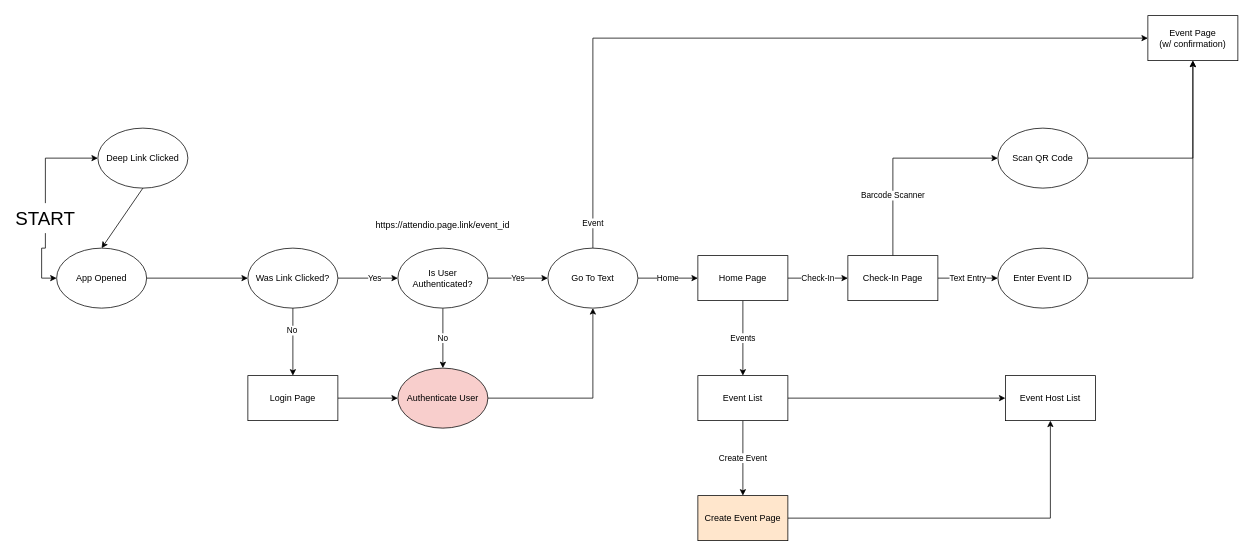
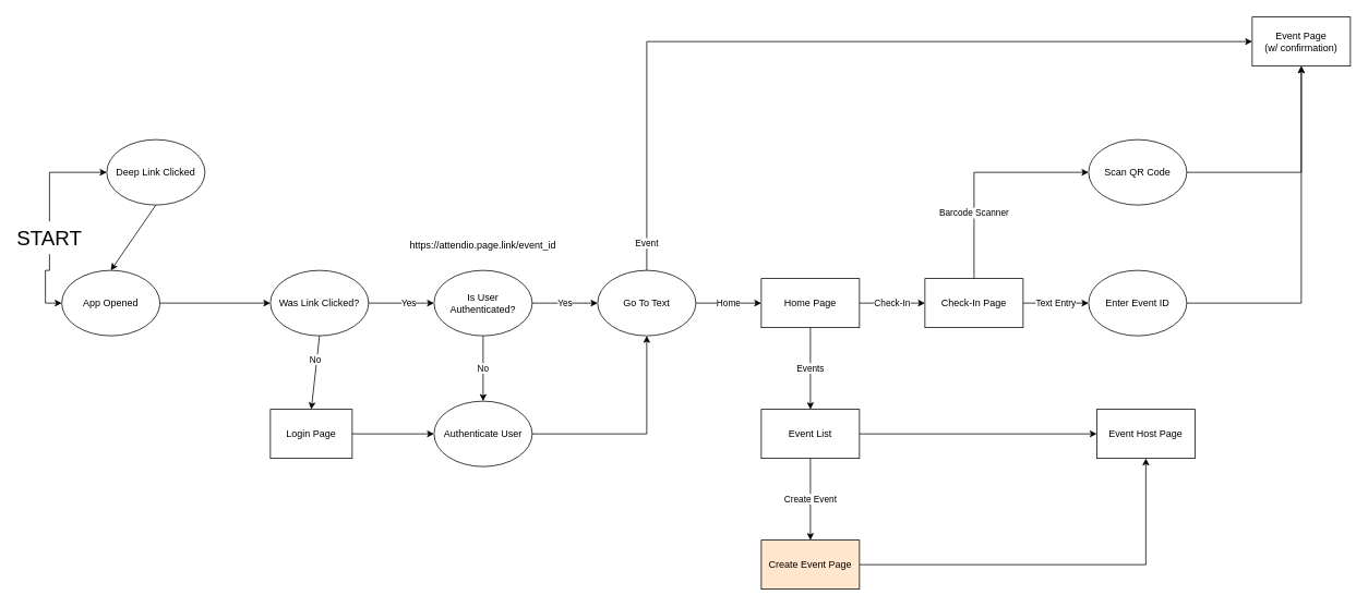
  <mxCell id="0" />
  <mxCell id="1" parent="0" />
  <mxCell id="2" value="" style="edgeStyle=orthogonalEdgeStyle;rounded=0;orthogonalLoop=1;jettySize=auto;html=1;" parent="1" source="3" target="23" edge="1"><mxGeometry relative="1" as="geometry" /></mxCell>
- <mxCell id="3" value="Login Page" style="rounded=0;whiteSpace=wrap;html=1;" parent="1" vertex="1"><mxGeometry x="330" y="500" width="120" height="60" as="geometry" /></mxCell>
+ <mxCell id="3" value="Login Page" style="rounded=0;whiteSpace=wrap;html=1;" parent="1" vertex="1"><mxGeometry x="330" y="500" width="100" height="60" as="geometry" /></mxCell>
  <mxCell id="4" value="Events" style="edgeStyle=orthogonalEdgeStyle;rounded=0;orthogonalLoop=1;jettySize=auto;html=1;" edge="1" parent="1" source="6" target="32"><mxGeometry relative="1" as="geometry" /></mxCell>
  <mxCell id="5" value="Check-In" style="edgeStyle=orthogonalEdgeStyle;rounded=0;orthogonalLoop=1;jettySize=auto;html=1;" edge="1" parent="1" source="6" target="38"><mxGeometry relative="1" as="geometry" /></mxCell>
  <mxCell id="6" value="Home Page" style="rounded=0;whiteSpace=wrap;html=1;" parent="1" vertex="1"><mxGeometry x="930" y="340" width="120" height="60" as="geometry" /></mxCell>
- <mxCell id="7" value="Event Host List" style="rounded=0;whiteSpace=wrap;html=1;" parent="1" vertex="1"><mxGeometry x="1340" y="500" width="120" height="60" as="geometry" /></mxCell>
+ <mxCell id="7" value="Event Host Page" style="rounded=0;whiteSpace=wrap;html=1;" parent="1" vertex="1"><mxGeometry x="1340" y="500" width="120" height="60" as="geometry" /></mxCell>
  <mxCell id="8" value="Deep Link Clicked" style="ellipse;whiteSpace=wrap;html=1;fillColor=#FFFFFF;" parent="1" vertex="1"><mxGeometry x="130" y="170" width="120" height="80" as="geometry" /></mxCell>
  <mxCell id="9" value="App Opened" style="ellipse;whiteSpace=wrap;html=1;fillColor=#FFFFFF;" parent="1" vertex="1"><mxGeometry x="75" y="330" width="120" height="80" as="geometry" /></mxCell>
  <mxCell id="10" value="No" style="edgeStyle=orthogonalEdgeStyle;rounded=0;orthogonalLoop=1;jettySize=auto;html=1;" parent="1" source="12" target="23" edge="1"><mxGeometry relative="1" as="geometry" /></mxCell>
  <mxCell id="11" value="Yes" style="edgeStyle=orthogonalEdgeStyle;rounded=0;orthogonalLoop=1;jettySize=auto;html=1;" parent="1" source="12" target="26" edge="1"><mxGeometry relative="1" as="geometry" /></mxCell>
  <mxCell id="12" value="Is User Authenticated?" style="ellipse;whiteSpace=wrap;html=1;" parent="1" vertex="1"><mxGeometry x="530" y="330" width="120" height="80" as="geometry" /></mxCell>
  <mxCell id="13" value="Yes" style="edgeStyle=orthogonalEdgeStyle;rounded=0;orthogonalLoop=1;jettySize=auto;html=1;" parent="1" source="14" target="12" edge="1"><mxGeometry x="0.231" relative="1" as="geometry"><mxPoint as="offset" /></mxGeometry></mxCell>
  <mxCell id="14" value="Was Link Clicked?" style="ellipse;whiteSpace=wrap;html=1;" parent="1" vertex="1"><mxGeometry x="330" y="330" width="120" height="80" as="geometry" /></mxCell>
  <mxCell id="15" value="" style="endArrow=classic;html=1;exitX=0.5;exitY=1;exitDx=0;exitDy=0;entryX=0.5;entryY=0;entryDx=0;entryDy=0;fillColor=#66FFB3;" parent="1" source="8" target="9" edge="1"><mxGeometry width="50" height="50" relative="1" as="geometry"><mxPoint x="490" y="570" as="sourcePoint" /><mxPoint x="540" y="520" as="targetPoint" /></mxGeometry></mxCell>
  <mxCell id="16" value="" style="endArrow=classic;html=1;exitX=1;exitY=0.5;exitDx=0;exitDy=0;entryX=0;entryY=0.5;entryDx=0;entryDy=0;" parent="1" source="9" target="14" edge="1"><mxGeometry width="50" height="50" relative="1" as="geometry"><mxPoint x="490" y="570" as="sourcePoint" /><mxPoint x="540" y="520" as="targetPoint" /></mxGeometry></mxCell>
  <mxCell id="17" value="" style="endArrow=classic;html=1;exitX=0.5;exitY=1;exitDx=0;exitDy=0;entryX=0.5;entryY=0;entryDx=0;entryDy=0;" parent="1" source="14" target="3" edge="1"><mxGeometry width="50" height="50" relative="1" as="geometry"><mxPoint x="490" y="570" as="sourcePoint" /><mxPoint x="540" y="520" as="targetPoint" /></mxGeometry></mxCell>
  <mxCell id="18" value="No" style="edgeLabel;html=1;align=center;verticalAlign=middle;resizable=0;points=[];" parent="17" vertex="1" connectable="0"><mxGeometry x="-0.35" y="-2" relative="1" as="geometry"><mxPoint as="offset" /></mxGeometry></mxCell>
  <mxCell id="19" value="" style="edgeStyle=orthogonalEdgeStyle;rounded=0;orthogonalLoop=1;jettySize=auto;html=1;" parent="1" source="20" target="7" edge="1"><mxGeometry relative="1" as="geometry" /></mxCell>
  <mxCell id="20" value="Create Event Page" style="rounded=0;whiteSpace=wrap;html=1;fillColor=#ffe6cc;" parent="1" vertex="1"><mxGeometry x="930" y="660" width="120" height="60" as="geometry" /></mxCell>
  <mxCell id="21" value="https://attendio.page.link/event_id" style="text;html=1;strokeColor=none;fillColor=none;align=center;verticalAlign=middle;whiteSpace=wrap;rounded=0;" parent="1" vertex="1"><mxGeometry x="450" y="290" width="280" height="20" as="geometry" /></mxCell>
  <mxCell id="22" value="" style="edgeStyle=orthogonalEdgeStyle;rounded=0;orthogonalLoop=1;jettySize=auto;html=1;" parent="1" source="23" target="26" edge="1"><mxGeometry relative="1" as="geometry" /></mxCell>
- <mxCell id="23" value="Authenticate User" style="ellipse;whiteSpace=wrap;html=1;fillColor=#f8cecc;" parent="1" vertex="1"><mxGeometry x="530" y="490" width="120" height="80" as="geometry" /></mxCell>
+ <mxCell id="23" value="Authenticate User" style="ellipse;whiteSpace=wrap;html=1;" parent="1" vertex="1"><mxGeometry x="530" y="490" width="120" height="80" as="geometry" /></mxCell>
  <mxCell id="24" value="Home" style="edgeStyle=orthogonalEdgeStyle;rounded=0;orthogonalLoop=1;jettySize=auto;html=1;" parent="1" source="26" target="6" edge="1"><mxGeometry relative="1" as="geometry" /></mxCell>
  <mxCell id="25" value="Event" style="edgeStyle=orthogonalEdgeStyle;rounded=0;orthogonalLoop=1;jettySize=auto;html=1;" edge="1" parent="1" source="26" target="33"><mxGeometry x="-0.936" relative="1" as="geometry"><Array as="points"><mxPoint x="790" y="50" /></Array><mxPoint as="offset" /></mxGeometry></mxCell>
  <mxCell id="26" value="Go To Text" style="ellipse;whiteSpace=wrap;html=1;" parent="1" vertex="1"><mxGeometry x="730" y="330" width="120" height="80" as="geometry" /></mxCell>
  <mxCell id="27" value="" style="edgeStyle=orthogonalEdgeStyle;rounded=0;orthogonalLoop=1;jettySize=auto;html=1;fontSize=25;entryX=0;entryY=0.5;entryDx=0;entryDy=0;exitX=0.5;exitY=0;exitDx=0;exitDy=0;" parent="1" source="29" target="8" edge="1"><mxGeometry relative="1" as="geometry"><mxPoint x="60" y="200" as="targetPoint" /></mxGeometry></mxCell>
  <mxCell id="28" value="" style="edgeStyle=orthogonalEdgeStyle;rounded=0;orthogonalLoop=1;jettySize=auto;html=1;fontSize=25;entryX=0;entryY=0.5;entryDx=0;entryDy=0;exitX=0.5;exitY=1;exitDx=0;exitDy=0;" parent="1" source="29" target="9" edge="1"><mxGeometry relative="1" as="geometry"><mxPoint x="60" y="380" as="targetPoint" /></mxGeometry></mxCell>
  <mxCell id="29" value="START" style="text;html=1;strokeColor=none;fillColor=none;align=center;verticalAlign=middle;whiteSpace=wrap;rounded=0;fontSize=25;" parent="1" vertex="1"><mxGeometry x="20" y="270" width="80" height="40" as="geometry" /></mxCell>
  <mxCell id="30" value="" style="edgeStyle=orthogonalEdgeStyle;rounded=0;orthogonalLoop=1;jettySize=auto;html=1;" edge="1" parent="1" source="32" target="7"><mxGeometry relative="1" as="geometry" /></mxCell>
  <mxCell id="31" value="Create Event" style="edgeStyle=orthogonalEdgeStyle;rounded=0;orthogonalLoop=1;jettySize=auto;html=1;" edge="1" parent="1" source="32" target="20"><mxGeometry relative="1" as="geometry" /></mxCell>
  <mxCell id="32" value="Event List" style="whiteSpace=wrap;html=1;rounded=0;" vertex="1" parent="1"><mxGeometry x="930" y="500" width="120" height="60" as="geometry" /></mxCell>
  <mxCell id="33" value="&lt;span&gt;Event Page&lt;/span&gt;&lt;br&gt;&lt;span&gt;(w/ confirmation)&lt;/span&gt;" style="whiteSpace=wrap;html=1;" vertex="1" parent="1"><mxGeometry x="1530" y="20" width="120" height="60" as="geometry" /></mxCell>
  <mxCell id="34" value="" style="edgeStyle=orthogonalEdgeStyle;rounded=0;orthogonalLoop=1;jettySize=auto;html=1;entryX=0.5;entryY=1;entryDx=0;entryDy=0;" edge="1" parent="1" source="35" target="33"><mxGeometry relative="1" as="geometry"><mxPoint x="1530" y="210" as="targetPoint" /></mxGeometry></mxCell>
  <mxCell id="35" value="Scan QR Code" style="ellipse;whiteSpace=wrap;html=1;" vertex="1" parent="1"><mxGeometry x="1330" y="170" width="120" height="80" as="geometry" /></mxCell>
  <mxCell id="36" value="Text Entry" style="edgeStyle=orthogonalEdgeStyle;rounded=0;orthogonalLoop=1;jettySize=auto;html=1;" edge="1" parent="1" source="38" target="40"><mxGeometry relative="1" as="geometry" /></mxCell>
  <mxCell id="37" value="Barcode Scanner" style="edgeStyle=orthogonalEdgeStyle;rounded=0;orthogonalLoop=1;jettySize=auto;html=1;entryX=0;entryY=0.5;entryDx=0;entryDy=0;" edge="1" parent="1" source="38" target="35"><mxGeometry x="-0.407" relative="1" as="geometry"><mxPoint x="1190" y="260" as="targetPoint" /><Array as="points"><mxPoint x="1190" y="210" /></Array><mxPoint as="offset" /></mxGeometry></mxCell>
  <mxCell id="38" value="Check-In Page" style="whiteSpace=wrap;html=1;rounded=0;" vertex="1" parent="1"><mxGeometry x="1130" y="340" width="120" height="60" as="geometry" /></mxCell>
  <mxCell id="39" value="" style="edgeStyle=orthogonalEdgeStyle;rounded=0;orthogonalLoop=1;jettySize=auto;html=1;entryX=0.5;entryY=1;entryDx=0;entryDy=0;" edge="1" parent="1" source="40" target="33"><mxGeometry relative="1" as="geometry"><mxPoint x="1530" y="370" as="targetPoint" /></mxGeometry></mxCell>
  <mxCell id="40" value="Enter Event ID" style="ellipse;whiteSpace=wrap;html=1;rounded=0;" vertex="1" parent="1"><mxGeometry x="1330" y="330" width="120" height="80" as="geometry" /></mxCell>
